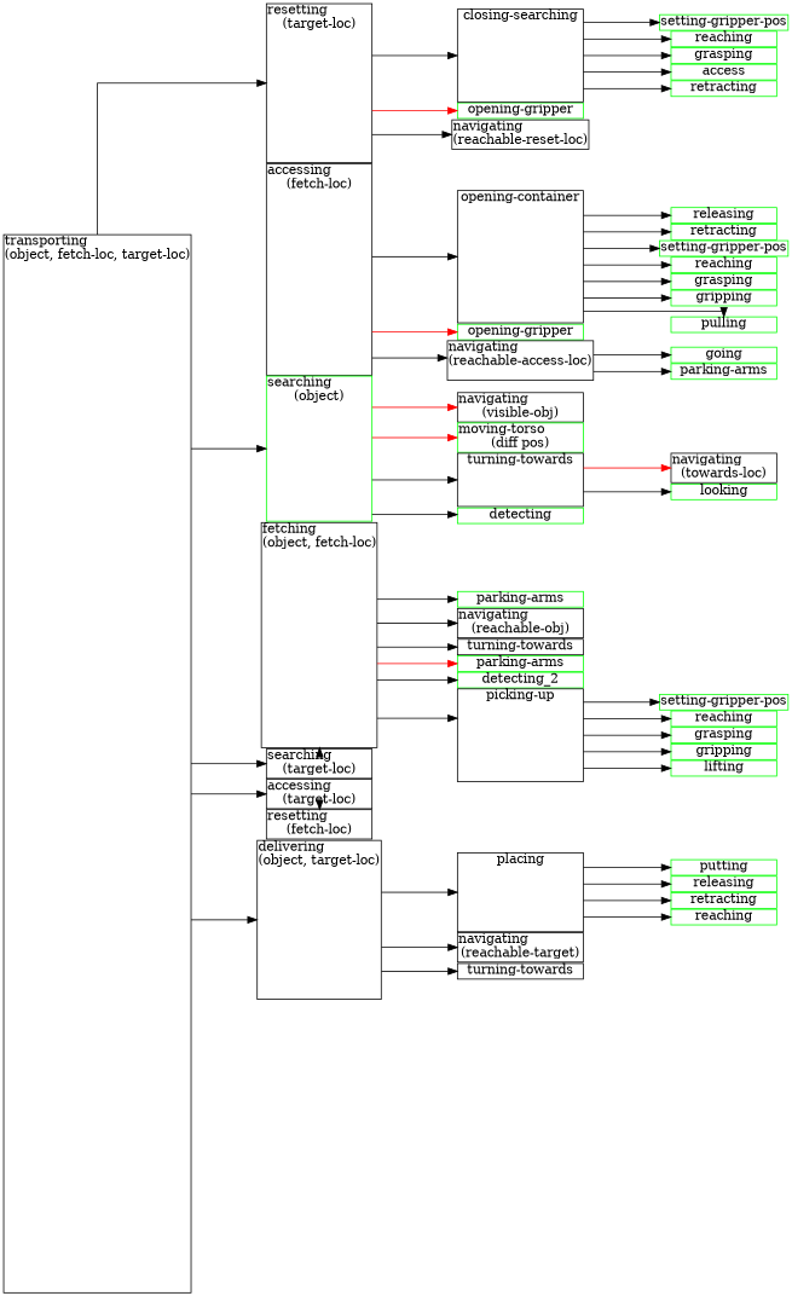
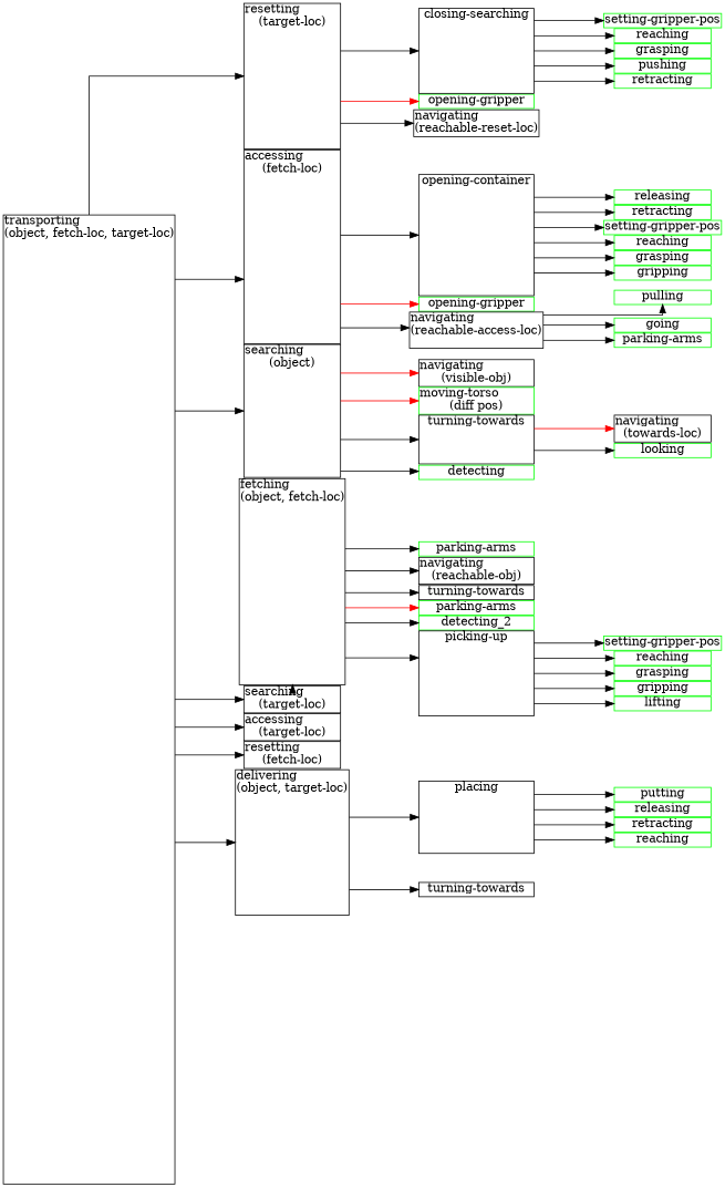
  digraph {
    concentrate=true
    fontname="DejaVu Serif"
    nodesep=0.02
    rankdir=LR
    ranksep=1.0
    splines=ortho
    node [fontname="DejaVu Serif" labelloc=t margin="0.01, 0.01" shape=box color=Green]
    edge [fontname="DejaVu Serif" splines=none]
    n1 [height=3.2 label="accessing\l(fetch-loc)" width=1.6 color=""]
-   n2 [height=2.2 label="searching\l(object)" width=1.6]
+   n2 [height=2.2 label="searching\l(object)" width=1.6 color=""]
    n3 [height=0.2 label="searching\l(target-loc)" width=1.6 color=""]
    n4 [height=0.2 label="accessing\l(target-loc)" width=1.6 color=""]
    n5 [height=3.4 label="fetching\l(object, fetch-loc)" width=1.6 color=""]
    n6 [height=2.4 label="delivering\l(object, target-loc)" width=1.6 color=""]
    n7 [height=2.4 label="resetting\l(target-loc)" width=1.6 color=""]
    n8 [height=0.2 label="resetting\l(fetch-loc)" width=1.6 color=""]
    n9 [height=0.2 label="opening-gripper" width=1.9]
    n10 [height=0.6 label="navigating\l(reachable-access-loc)" width=1.9 color=""]
    n11 [height=2 label="opening-container" width=1.9 color=""]
    n12 [height=0.2 label="navigating\l(visible-obj)" width=1.9 color=""]
    n13 [height=0.2 label="moving-torso\l(diff pos)" width=1.9]
    n14 [height=0.8 label="turning-towards" width=1.9 color=""]
    detecting [height=0.2 width=1.9]
    n16 [height=0.2 label="navigating\l(reachable-obj)" width=1.9 color=""]
    n17 [height=0.2 label="turning-towards" width=1.9 color=""]
    n18 [height=0.2 label="parking-arms" width=1.9]
    detecting_2 [height=0.2 width=1.9]
    n20 [height=1.4 label="picking-up" width=1.9 color=""]
    n21 [height=0.2 label="parking-arms" width=1.9]
-   n22 [height=0.2 label="navigating\l(reachable-target)" width=1.9 color=""]
    n23 [height=0.2 label="turning-towards" width=1.9 color=""]
    n24 [height=1.2 label=placing width=1.9 color=""]
    n25 [height=0.2 label="opening-gripper" width=1.9]
    n26 [height=0.2 label="navigating\l(reachable-reset-loc)" width=1.9 color=""]
    n27 [height=1.4 label="closing-searching" width=1.9 color=""]
    n28 [height=0.2 label="parking-arms" width=1.6]
    going [height=0.2 width=1.6]
    n30 [height=0.2 label="setting-gripper-pos" width=1.6]
    n31 [height=0.2 label=reaching width=1.6]
    n32 [height=0.2 label=grasping width=1.6]
    n33 [height=0.2 label=gripping width=1.6]
    n34 [height=0.2 label=pulling width=1.6]
    n35 [height=0.2 label=releasing width=1.6]
    n36 [height=0.2 label=retracting width=1.6]
    n37 [height=0.2 label="navigating\l(towards-loc)" width=1.6 color=""]
    looking [height=0.2 width=1.6]
    n39 [height=0.2 label="setting-gripper-pos" width=1.6]
    n40 [height=0.2 label=reaching width=1.6]
    n41 [height=0.2 label=grasping width=1.6]
    n42 [height=0.2 label=gripping width=1.6]
    n43 [height=0.2 label=lifting width=1.6]
    n44 [height=0.2 label=reaching width=1.6]
    n45 [height=0.2 label=putting width=1.6]
    n46 [height=0.2 label=releasing width=1.6]
    n47 [height=0.2 label=retracting width=1.6]
    n48 [height=0.2 label="setting-gripper-pos" width=1.6]
    n49 [height=0.2 label=reaching width=1.6]
    n50 [height=0.2 label=grasping width=1.6]
-   n51 [height=0.2 label=access width=1.6]
+   n51 [height=0.2 label=pushing width=1.6]
    n52 [height=0.2 label=retracting width=1.6]
    n53 [height=16 label="transporting\l(object, fetch-loc, target-loc)" color=""]
    subgraph sub_1 {
      rank=same
      n1
      n2
      n3
      n4
      n5
      n6
      n7
      n8
    }
    subgraph sub_2 {
      rank=same
      n9
      n10
      n11
      n12
      n13
      n14
      detecting
      n16
      n17
      n18
      detecting_2
      n20
      n21
-     n22
      n23
      n24
      n25
      n26
      n27
    }
    n1 -> n9 [color=Red weight=1]
    n1 -> n10
    n1 -> n11 [weight=2]
    n2 -> n12 [color=Red]
    n2 -> n13 [color=Red]
    n2 -> n14
    n2 -> detecting [weight=1]
    n3 -> n5
    n5 -> n16 [weight=1]
    n5 -> n17
    n5 -> n18 [color=Red]
    n5 -> detecting_2
    n5 -> n20
    n5 -> n21 [weight=3]
-   n6 -> n22
    n6 -> n23
    n6 -> n24 [weight=2]
    n7 -> n25 [color=Red]
    n7 -> n26
    n7 -> n27 [weight=2]
    n10 -> n28
    n10 -> going
    n11 -> n30
    n11 -> n31
    n11 -> n32
    n11 -> n33
-   n11 -> n34
+   n10 -> n34
    n11 -> n35
    n11 -> n36
    n14 -> n37 [color=Red]
    n14 -> looking
    n20 -> n39
    n20 -> n40
    n20 -> n41
    n20 -> n42
    n20 -> n43
    n24 -> n44
    n24 -> n45
    n24 -> n46
    n24 -> n47
    n27 -> n48
    n27 -> n49
    n27 -> n50
    n27 -> n51
    n27 -> n52
+   n53 -> n1
    n53 -> n2
    n53 -> n3
    n53 -> n4
    n53 -> n6
    n53 -> n7
-   n4 -> n8
+   n53 -> n8
  }
